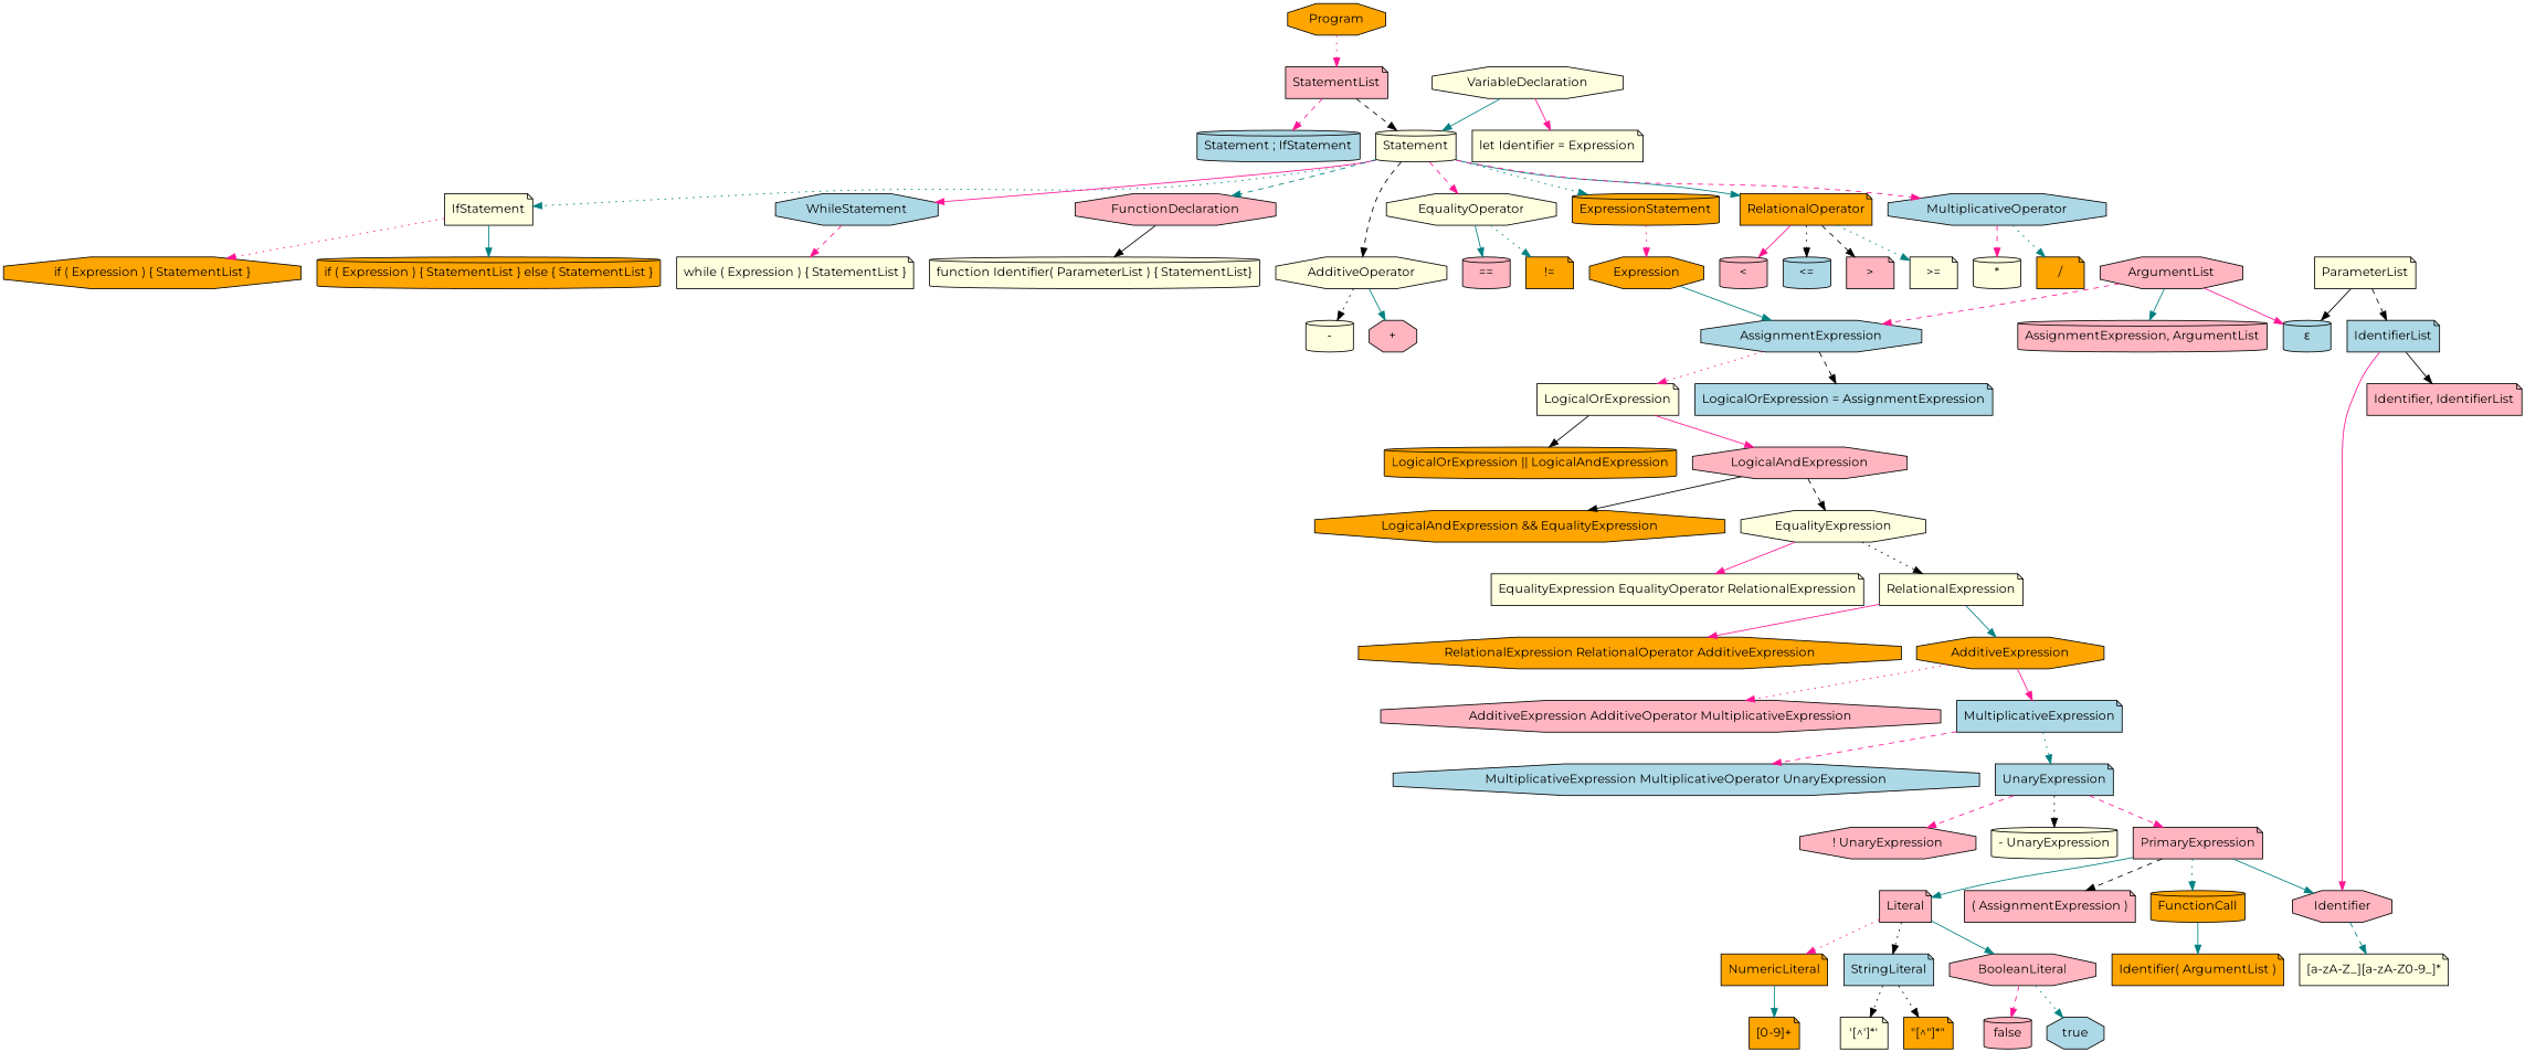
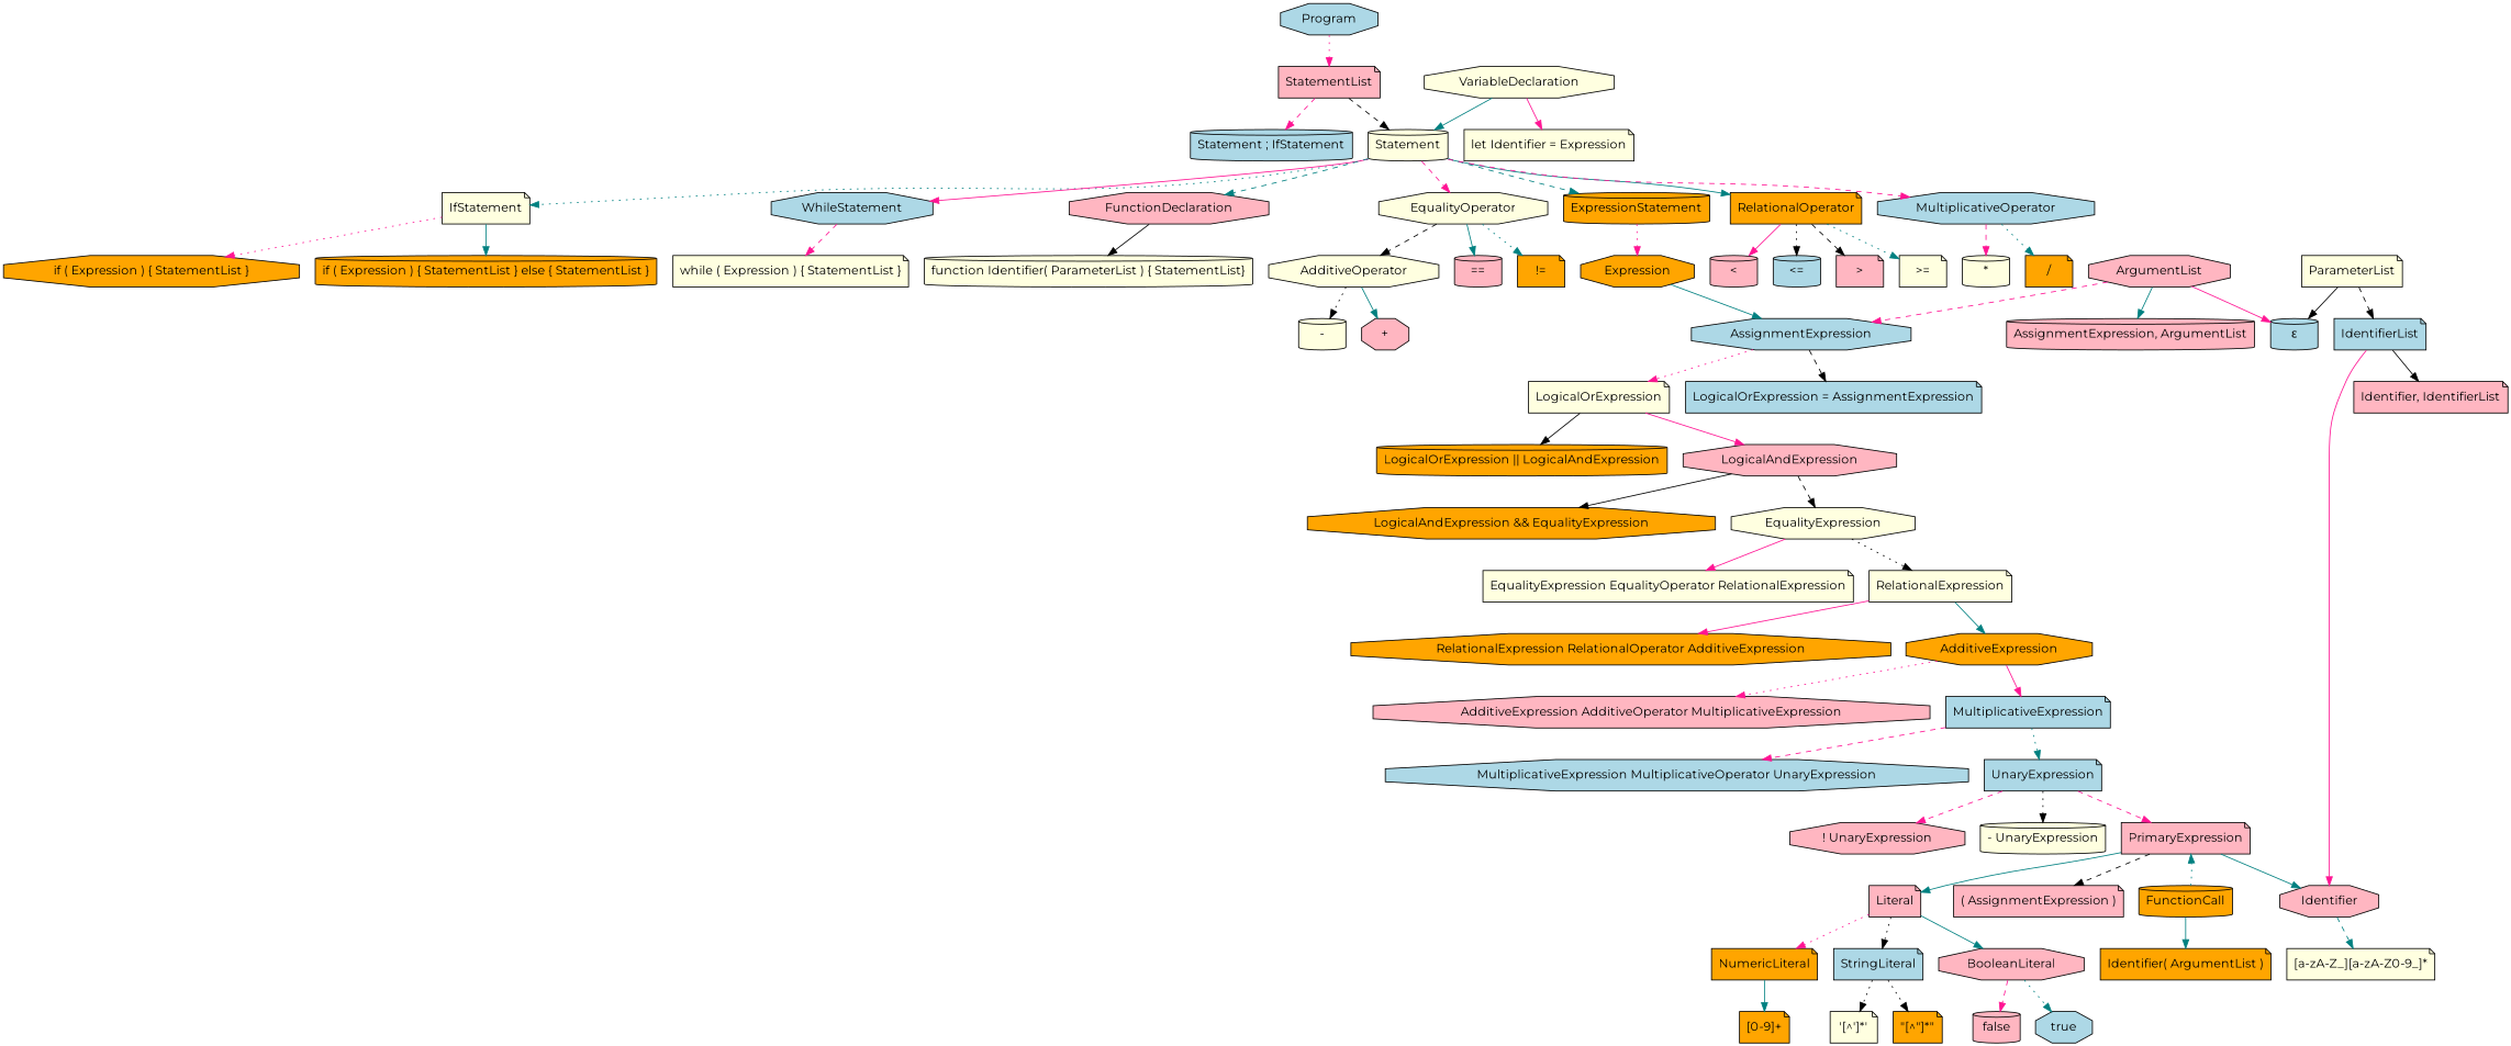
  digraph {
    fontname=Montserrat
    node [fillcolor=lightyellow fontname=Montserrat shape=note style=filled]
    edge [color=deeppink fontname=Montserrat style=solid]
-   Program [fillcolor=orange shape=octagon]
+   Program [fillcolor=lightblue shape=octagon]
    StatementList [fillcolor=lightpink]
    Statement [shape=cylinder]
    n4 [fillcolor=lightblue label="Statement ; IfStatement" shape=cylinder]
    IfStatement
    WhileStatement [fillcolor=lightblue shape=octagon]
    FunctionDeclaration [fillcolor=lightpink shape=octagon]
    ExpressionStatement [fillcolor=orange shape=cylinder]
    EqualityOperator [shape=octagon]
    RelationalOperator [fillcolor=orange]
    AdditiveOperator [shape=octagon]
    MultiplicativeOperator [fillcolor=lightblue shape=octagon]
    VariableDeclaration [shape=octagon]
    "let Identifier = Expression"
    "if ( Expression ) { StatementList }" [fillcolor=orange shape=octagon]
    "if ( Expression ) { StatementList } else { StatementList }" [fillcolor=orange shape=cylinder]
    "while ( Expression ) { StatementList }"
    "function Identifier( ParameterList ) { StatementList}" [shape=cylinder]
    Expression [fillcolor=orange shape=octagon]
    "==" [fillcolor=lightpink shape=cylinder]
    "!=" [fillcolor=orange]
    "<" [fillcolor=lightpink shape=cylinder]
    "<=" [fillcolor=lightblue shape=cylinder]
    ">" [fillcolor=lightpink]
    ">="
    "+" [fillcolor=lightpink shape=octagon]
    "-" [shape=cylinder]
    "*" [shape=cylinder]
    "/" [fillcolor=orange]
    AssignmentExpression [fillcolor=lightblue shape=octagon]
    "ε" [fillcolor=lightblue shape=cylinder]
    ParameterList
    IdentifierList [fillcolor=lightblue]
    Identifier [fillcolor=lightpink shape=octagon]
    "Identifier, IdentifierList" [fillcolor=lightpink]
    "[a-zA-Z_][a-zA-Z0-9_]*"
    LogicalOrExpression
    "LogicalOrExpression = AssignmentExpression" [fillcolor=lightblue]
    LogicalAndExpression [fillcolor=lightpink shape=octagon]
    "LogicalOrExpression || LogicalAndExpression" [fillcolor=orange shape=cylinder]
    EqualityExpression [shape=octagon]
    "LogicalAndExpression && EqualityExpression" [fillcolor=orange shape=octagon]
    RelationalExpression
    "EqualityExpression EqualityOperator RelationalExpression"
    AdditiveExpression [fillcolor=orange shape=octagon]
    "RelationalExpression RelationalOperator AdditiveExpression" [fillcolor=orange shape=octagon]
    MultiplicativeExpression [fillcolor=lightblue]
    "AdditiveExpression AdditiveOperator MultiplicativeExpression" [fillcolor=lightpink shape=octagon]
    UnaryExpression [fillcolor=lightblue]
    "MultiplicativeExpression MultiplicativeOperator UnaryExpression" [fillcolor=lightblue shape=octagon]
    PrimaryExpression [fillcolor=lightpink]
    "! UnaryExpression" [fillcolor=lightpink shape=octagon]
    "- UnaryExpression" [shape=cylinder]
    Literal [fillcolor=lightpink]
    "( AssignmentExpression )" [fillcolor=lightpink]
    FunctionCall [fillcolor=orange shape=cylinder]
    BooleanLiteral [fillcolor=lightpink shape=octagon]
    NumericLiteral [fillcolor=orange]
    StringLiteral [fillcolor=lightblue]
    "Identifier( ArgumentList )" [fillcolor=orange]
    true [fillcolor=lightblue shape=octagon]
    false [fillcolor=lightpink shape=cylinder]
    "[0-9]+" [fillcolor=orange]
    "\"[^\"]*\"" [fillcolor=orange]
    "'[^']*'"
    ArgumentList [fillcolor=lightpink shape=octagon]
    "AssignmentExpression, ArgumentList" [fillcolor=lightpink shape=cylinder]
    Program -> StatementList [style=dotted]
    StatementList -> Statement [color=black style=dashed]
    StatementList -> n4 [style=dashed]
    Statement -> IfStatement [color=teal style=dotted]
    Statement -> WhileStatement
    Statement -> FunctionDeclaration [color=teal style=dashed]
-   Statement -> ExpressionStatement [color=teal style=dotted]
+   Statement -> ExpressionStatement [color=teal style=dashed]
    Statement -> EqualityOperator [style=dashed]
    Statement -> RelationalOperator [color=teal]
-   Statement -> AdditiveOperator [color=black style=dashed]
+   EqualityOperator -> AdditiveOperator [color=black style=dashed]
    Statement -> MultiplicativeOperator [style=dashed]
    IfStatement -> "if ( Expression ) { StatementList }" [style=dotted]
    IfStatement -> "if ( Expression ) { StatementList } else { StatementList }" [color=teal]
    WhileStatement -> "while ( Expression ) { StatementList }" [style=dashed]
    FunctionDeclaration -> "function Identifier( ParameterList ) { StatementList}" [color=black]
    ExpressionStatement -> Expression [style=dotted]
    EqualityOperator -> "==" [color=teal]
    EqualityOperator -> "!=" [color=teal style=dotted]
    RelationalOperator -> "<"
    RelationalOperator -> "<=" [color=black style=dotted]
    RelationalOperator -> ">" [color=black style=dashed]
    RelationalOperator -> ">=" [color=teal style=dotted]
    AdditiveOperator -> "+" [color=teal]
    AdditiveOperator -> "-" [color=black style=dotted]
    MultiplicativeOperator -> "*" [style=dashed]
    MultiplicativeOperator -> "/" [color=teal style=dotted]
    VariableDeclaration -> Statement [color=teal]
    VariableDeclaration -> "let Identifier = Expression"
    Expression -> AssignmentExpression [color=teal]
    AssignmentExpression -> LogicalOrExpression [style=dotted]
    AssignmentExpression -> "LogicalOrExpression = AssignmentExpression" [color=black style=dashed]
    ParameterList -> "ε" [color=black]
    ParameterList -> IdentifierList [color=black style=dashed]
    IdentifierList -> Identifier
    IdentifierList -> "Identifier, IdentifierList" [color=black]
    Identifier -> "[a-zA-Z_][a-zA-Z0-9_]*" [color=teal style=dashed]
    LogicalOrExpression -> LogicalAndExpression
    LogicalOrExpression -> "LogicalOrExpression || LogicalAndExpression" [color=black]
    LogicalAndExpression -> EqualityExpression [color=black style=dashed]
    LogicalAndExpression -> "LogicalAndExpression && EqualityExpression" [color=black]
    EqualityExpression -> RelationalExpression [color=black style=dotted]
    EqualityExpression -> "EqualityExpression EqualityOperator RelationalExpression"
    RelationalExpression -> AdditiveExpression [color=teal]
    RelationalExpression -> "RelationalExpression RelationalOperator AdditiveExpression"
    AdditiveExpression -> MultiplicativeExpression
    AdditiveExpression -> "AdditiveExpression AdditiveOperator MultiplicativeExpression" [style=dotted]
    MultiplicativeExpression -> UnaryExpression [color=teal style=dotted]
    MultiplicativeExpression -> "MultiplicativeExpression MultiplicativeOperator UnaryExpression" [style=dashed]
    UnaryExpression -> PrimaryExpression [style=dashed]
    UnaryExpression -> "! UnaryExpression" [style=dashed]
    UnaryExpression -> "- UnaryExpression" [color=black style=dotted]
    PrimaryExpression -> Identifier [color=teal]
    PrimaryExpression -> Literal [color=teal]
    PrimaryExpression -> "( AssignmentExpression )" [color=black style=dashed]
-   PrimaryExpression -> FunctionCall [color=teal style=dotted]
+   FunctionCall -> PrimaryExpression [color=teal style=dotted]
    Literal -> BooleanLiteral [color=teal]
    Literal -> NumericLiteral [style=dotted]
    Literal -> StringLiteral [color=black style=dotted]
    FunctionCall -> "Identifier( ArgumentList )" [color=teal]
    BooleanLiteral -> true [color=teal style=dotted]
    BooleanLiteral -> false [style=dashed]
    NumericLiteral -> "[0-9]+" [color=teal]
    StringLiteral -> "\"[^\"]*\"" [color=black style=dotted]
    StringLiteral -> "'[^']*'" [color=black style=dotted]
    ArgumentList -> AssignmentExpression [style=dashed]
    ArgumentList -> "ε"
    ArgumentList -> "AssignmentExpression, ArgumentList" [color=teal]
  }
